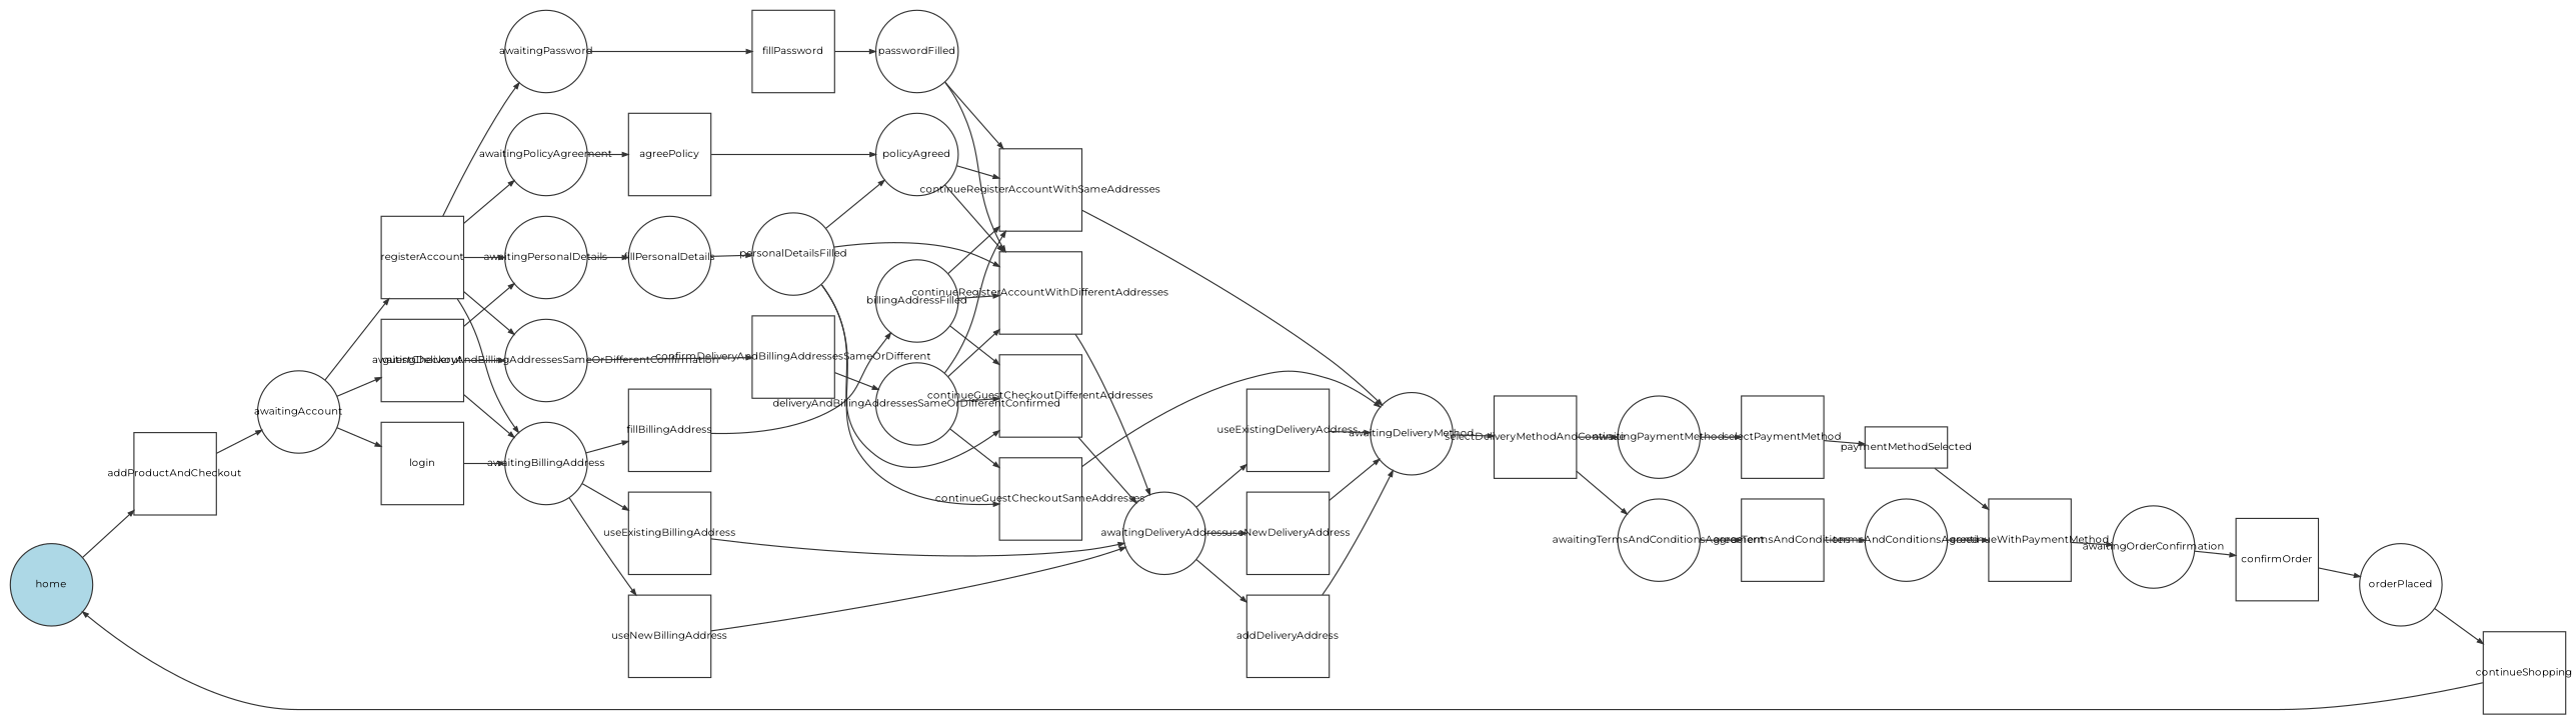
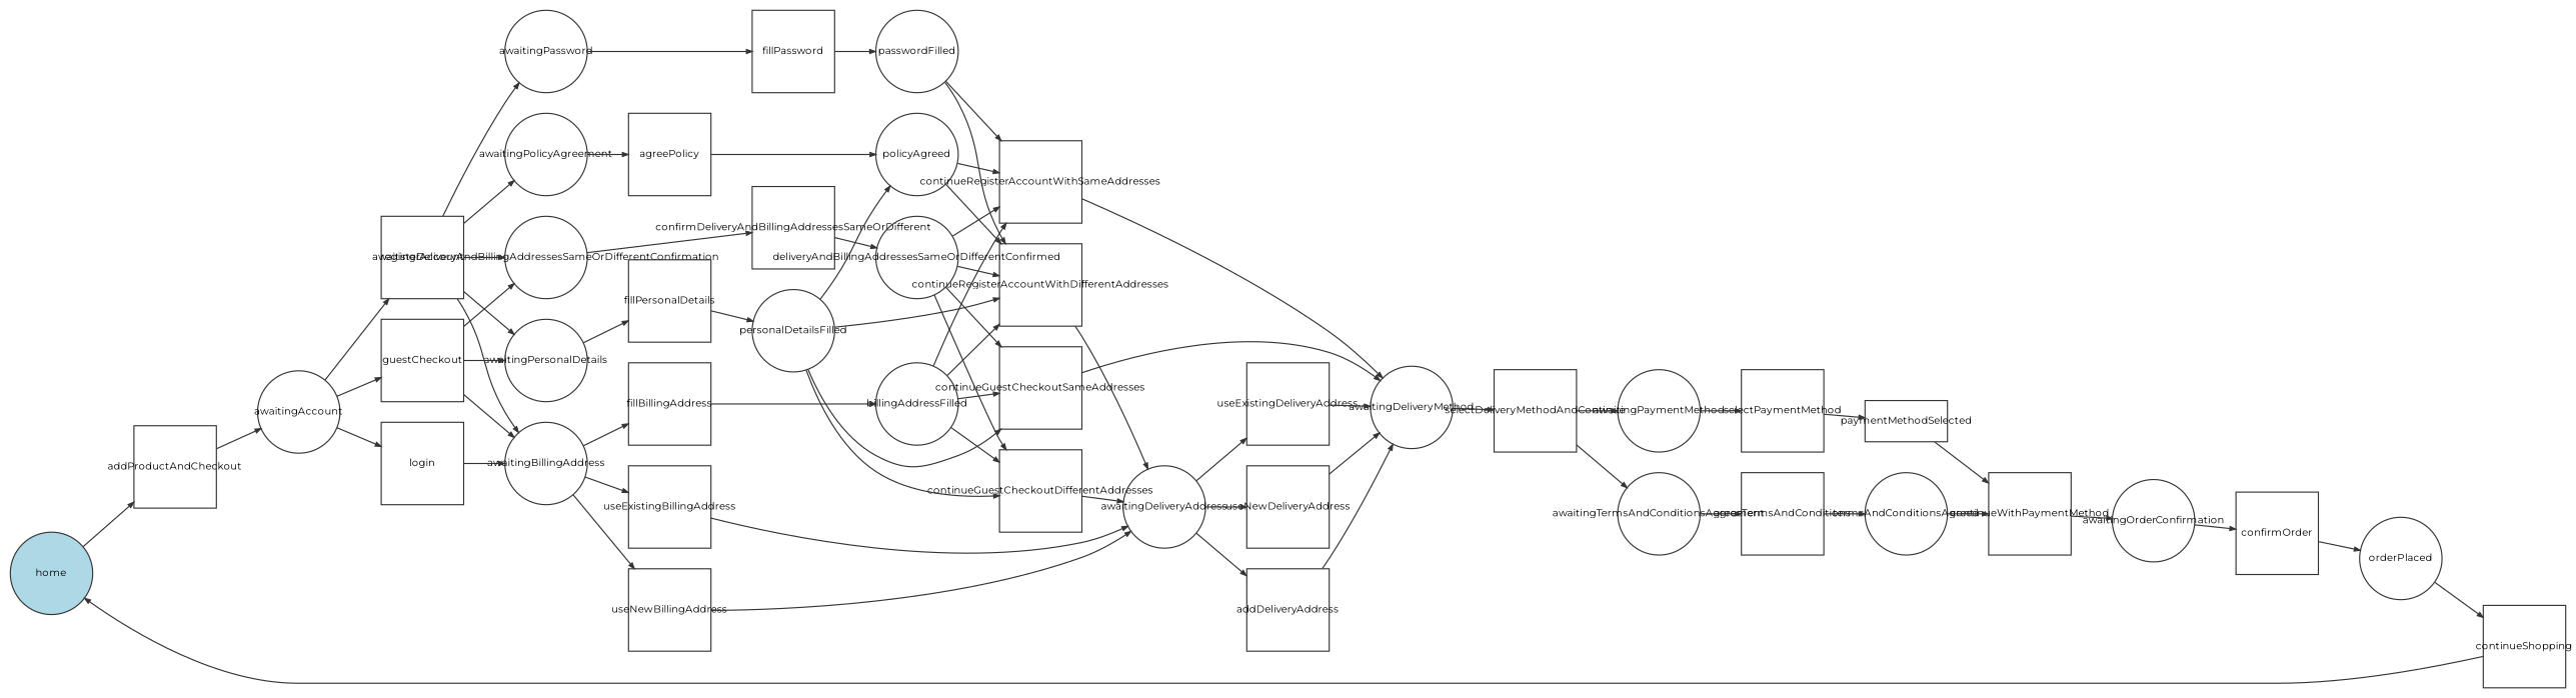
  digraph {
    fontname=Montserrat
    rankdir=LR
    node [color="#333333" fillcolor=lightblue fixedsize=1 fontname=Montserrat fontsize=9 shape=box regular=1]
    edge [arrowhead=normal arrowsize=0.5 color="#333333" fontname=Montserrat fontsize=9 style=solid]
    n1 [label=home shape=circle style=filled width=1 regular=""]
    n2 [label=addProductAndCheckout width=1]
    n3 [label=awaitingAccount shape=circle width=1 regular=""]
    n4 [label=login width=1]
    n5 [label=guestCheckout width=1]
    n6 [label=registerAccount width=1]
    n7 [label=awaitingBillingAddress shape=circle width=1 regular=""]
    n8 [label=awaitingPersonalDetails shape=circle width=1 regular=""]
    n9 [label=awaitingDeliveryAndBillingAddressesSameOrDifferentConfirmation shape=circle width=1 regular=""]
    n10 [label=awaitingPassword shape=circle width=1 regular=""]
    n11 [label=awaitingPolicyAgreement shape=circle width=1 regular=""]
-   n12 [label=fillPersonalDetails shape=circle width=1]
+   n12 [label=fillPersonalDetails width=1]
    n13 [label=personalDetailsFilled shape=circle width=1 regular=""]
    n14 [label=fillBillingAddress width=1]
    n15 [label=useExistingBillingAddress width=1]
    n16 [label=useNewBillingAddress width=1]
    n17 [label=billingAddressFilled shape=circle width=1 regular=""]
    n18 [label=awaitingDeliveryAddress shape=circle width=1 regular=""]
    n19 [label=fillPassword width=1]
    n20 [label=passwordFilled shape=circle width=1 regular=""]
    n21 [label=agreePolicy width=1]
    n22 [label=policyAgreed shape=circle width=1 regular=""]
    n23 [label=confirmDeliveryAndBillingAddressesSameOrDifferent width=1]
    n24 [label=deliveryAndBillingAddressesSameOrDifferentConfirmed shape=circle width=1 regular=""]
    n25 [label=continueRegisterAccountWithDifferentAddresses width=1]
    n26 [label=continueGuestCheckoutDifferentAddresses width=1]
    n27 [label=continueGuestCheckoutSameAddresses width=1]
    n28 [label=continueRegisterAccountWithSameAddresses width=1]
    n29 [label=awaitingDeliveryMethod shape=circle width=1 regular=""]
    n30 [label=useExistingDeliveryAddress width=1]
    n31 [label=useNewDeliveryAddress width=1]
    n32 [label=addDeliveryAddress width=1]
    n33 [label=selectDeliveryMethodAndContinue width=1]
    n34 [label=awaitingPaymentMethod shape=circle width=1 regular=""]
    n35 [label=awaitingTermsAndConditionsAgreement shape=circle width=1 regular=""]
    n36 [label=selectPaymentMethod width=1]
    n37 [label=paymentMethodSelected width=1 regular=""]
    n38 [label=agreeTermsAndConditions width=1]
    n39 [label=termsAndConditionsAgreed shape=circle width=1 regular=""]
    n40 [label=continueWithPaymentMethod width=1]
    n41 [label=awaitingOrderConfirmation shape=circle width=1 regular=""]
    n42 [label=confirmOrder width=1]
    n43 [label=orderPlaced shape=circle width=1 regular=""]
    n44 [label=continueShopping width=1]
    n1 -> n2
    n2 -> n3
    n3 -> n4
    n3 -> n5
    n3 -> n6
    n4 -> n7
    n5 -> n7
    n5 -> n8
    n5 -> n9
    n6 -> n7
    n6 -> n8
    n6 -> n9
    n6 -> n10
    n6 -> n11
    n7 -> n14
    n7 -> n15
    n7 -> n16
    n8 -> n12
    n9 -> n23
    n10 -> n19
    n11 -> n21
    n12 -> n13
    n13 -> n22
    n13 -> n25
    n13 -> n26
    n13 -> n27
    n14 -> n17
    n15 -> n18
    n16 -> n18
    n17 -> n25
    n17 -> n26
+   n17 -> n27
    n17 -> n28
    n18 -> n30
    n18 -> n31
    n18 -> n32
    n19 -> n20
    n20 -> n25
    n20 -> n28
    n21 -> n22
    n22 -> n25
    n22 -> n28
    n23 -> n24
    n24 -> n25
    n24 -> n26
    n24 -> n27
    n24 -> n28
    n25 -> n18
    n26 -> n18
    n27 -> n29
    n28 -> n29
    n29 -> n33
    n30 -> n29
    n31 -> n29
    n32 -> n29
    n33 -> n34
    n33 -> n35
    n34 -> n36
    n35 -> n38
    n36 -> n37
    n37 -> n40
    n38 -> n39
    n39 -> n40
    n40 -> n41
    n41 -> n42
    n42 -> n43
    n43 -> n44
    n44 -> n1
  }
